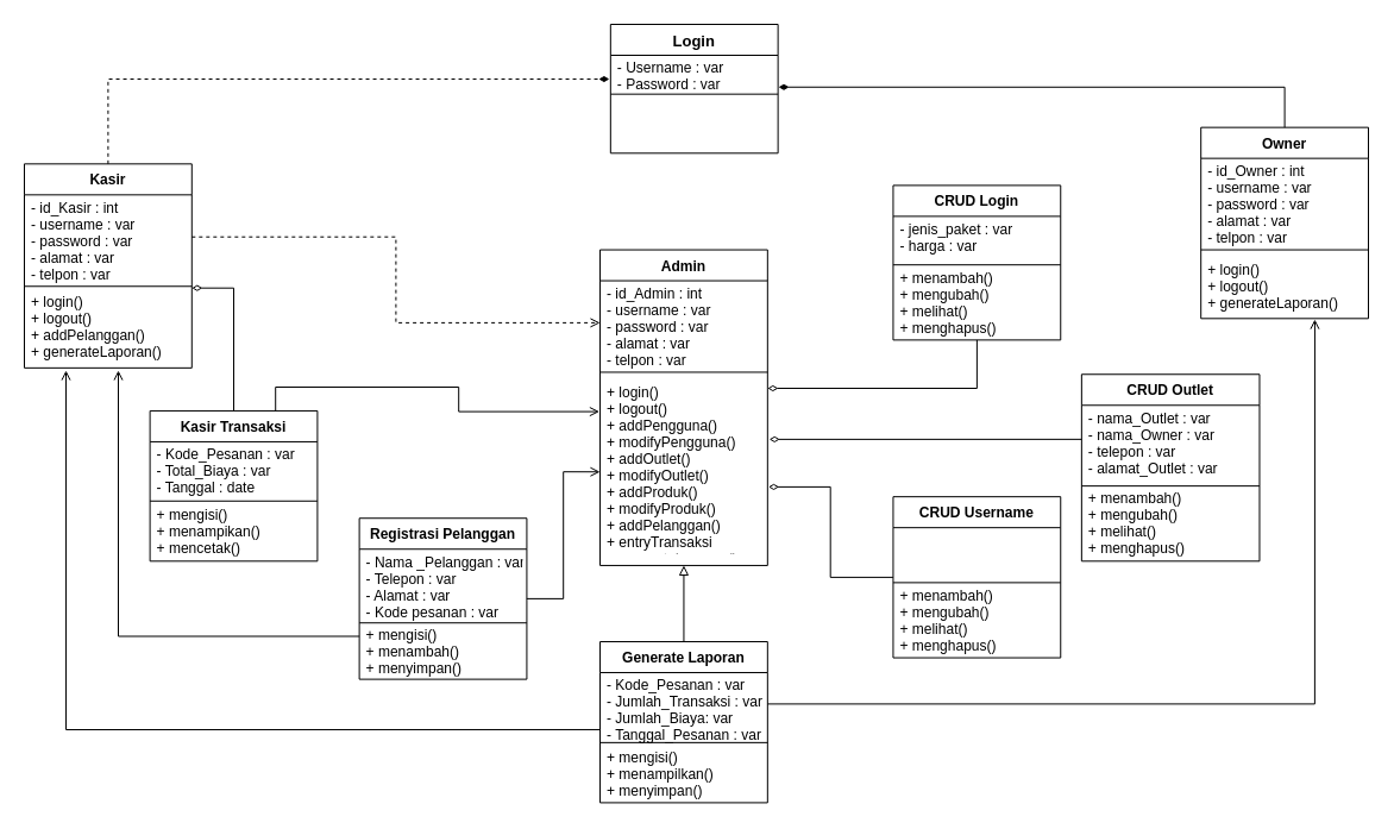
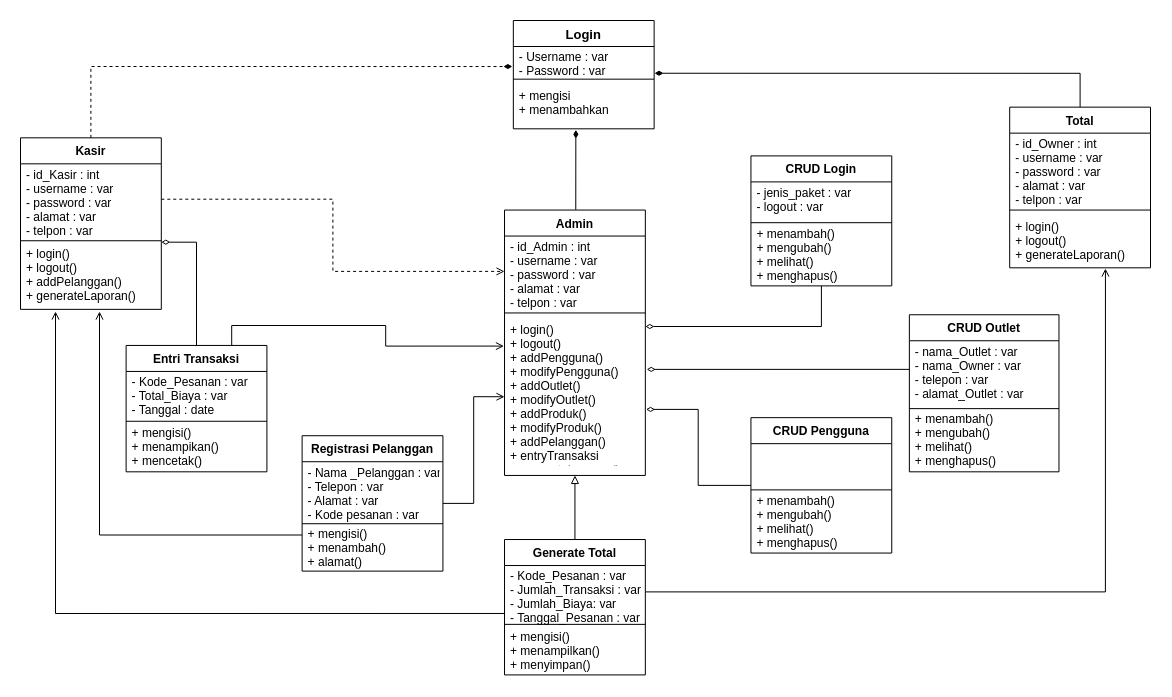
  <mxCell id="0" />
  <mxCell id="1" parent="0" />
- <mxCell id="2" value="Generate Laporan" style="swimlane;fontStyle=1;align=center;verticalAlign=top;childLayout=stackLayout;horizontal=1;startSize=26;horizontalStack=0;resizeParent=1;resizeParentMax=0;resizeLast=0;collapsible=1;marginBottom=0;container=0;" parent="1" vertex="1"><mxGeometry x="504.034" y="539.023" width="140.81" height="135.397" as="geometry"><mxRectangle x="-680" y="-290" width="130" height="26" as="alternateBounds" /></mxGeometry></mxCell>
+ <mxCell id="2" value="Generate Total" style="swimlane;fontStyle=1;align=center;verticalAlign=top;childLayout=stackLayout;horizontal=1;startSize=26;horizontalStack=0;resizeParent=1;resizeParentMax=0;resizeLast=0;collapsible=1;marginBottom=0;container=0;" parent="1" vertex="1"><mxGeometry x="504.034" y="539.023" width="140.81" height="135.397" as="geometry"><mxRectangle x="-680" y="-290" width="130" height="26" as="alternateBounds" /></mxGeometry></mxCell>
  <mxCell id="3" value="" style="edgeStyle=orthogonalEdgeStyle;rounded=0;orthogonalLoop=1;jettySize=auto;html=1;endArrow=block;endFill=0;entryX=0.5;entryY=1;entryDx=0;entryDy=0;" parent="1" source="2" target="8" edge="1"><mxGeometry x="-1149" y="-741" as="geometry"><Array as="points" /><mxPoint x="574" y="480" as="targetPoint" /></mxGeometry></mxCell>
  <mxCell id="4" value="- Kode_Pesanan : var &#10;- Jumlah_Transaksi : var&#10;- Jumlah_Biaya: var&#10;- Tanggal_Pesanan : var" style="text;strokeColor=none;fillColor=none;align=left;verticalAlign=top;spacingLeft=4;spacingRight=4;overflow=hidden;rotatable=0;points=[[0,0.5],[1,0.5]];portConstraint=eastwest;container=0;" parent="1" vertex="1"><mxGeometry x="504.034" y="562.492" width="140.81" height="57.769" as="geometry" /></mxCell>
  <mxCell id="5" value="" style="line;strokeWidth=1;fillColor=none;align=left;verticalAlign=middle;spacingTop=-1;spacingLeft=3;spacingRight=3;rotatable=0;labelPosition=right;points=[];portConstraint=eastwest;container=0;" parent="1" vertex="1"><mxGeometry x="504.034" y="620.261" width="140.81" height="7.221" as="geometry" /></mxCell>
  <mxCell id="6" value="+ mengisi()&#10;+ menampilkan()&#10;+ menyimpan()" style="text;align=left;verticalAlign=top;spacingLeft=4;spacingRight=4;overflow=hidden;rotatable=0;points=[[0,0.5],[1,0.5]];portConstraint=eastwest;container=0;" parent="1" vertex="1"><mxGeometry x="504.034" y="623.482" width="140.81" height="46.938" as="geometry" /></mxCell>
  <mxCell id="7" value="Login" style="swimlane;fontStyle=1;align=center;verticalAlign=top;childLayout=stackLayout;horizontal=1;startSize=26;horizontalStack=0;resizeParent=1;resizeParentMax=0;resizeLast=0;collapsible=1;marginBottom=0;fontSize=13;container=0;" parent="1" vertex="1"><mxGeometry x="512.835" y="20" width="140.81" height="108.318" as="geometry" /></mxCell>
  <mxCell id="8" value="Admin" style="swimlane;fontStyle=1;align=center;verticalAlign=top;childLayout=stackLayout;horizontal=1;startSize=26;horizontalStack=0;resizeParent=1;resizeParentMax=0;resizeLast=0;collapsible=1;marginBottom=0;container=0;" parent="1" vertex="1"><mxGeometry x="504.034" y="209.556" width="140.81" height="265.379" as="geometry" /></mxCell>
  <mxCell id="9" value="Registrasi Pelanggan" style="swimlane;fontStyle=1;align=center;verticalAlign=top;childLayout=stackLayout;horizontal=1;startSize=26;horizontalStack=0;resizeParent=1;resizeParentMax=0;resizeLast=0;collapsible=1;marginBottom=0;container=0;" parent="1" vertex="1"><mxGeometry x="301.62" y="435.218" width="140.81" height="135.397" as="geometry" /></mxCell>
- <mxCell id="10" value="CRUD Username" style="swimlane;fontStyle=1;align=center;verticalAlign=top;childLayout=stackLayout;horizontal=1;startSize=26;horizontalStack=0;resizeParent=1;resizeParentMax=0;resizeLast=0;collapsible=1;marginBottom=0;container=0;" parent="1" vertex="1"><mxGeometry x="750.452" y="417.165" width="140.81" height="135.397" as="geometry" /></mxCell>
- <mxCell id="11" value="Owner" style="swimlane;fontStyle=1;align=center;verticalAlign=top;childLayout=stackLayout;horizontal=1;startSize=26;horizontalStack=0;resizeParent=1;resizeParentMax=0;resizeLast=0;collapsible=1;marginBottom=0;container=0;" parent="1" vertex="1"><mxGeometry x="1009.19" y="106.654" width="140.81" height="160.671" as="geometry" /></mxCell>
+ <mxCell id="10" value="CRUD Pengguna" style="swimlane;fontStyle=1;align=center;verticalAlign=top;childLayout=stackLayout;horizontal=1;startSize=26;horizontalStack=0;resizeParent=1;resizeParentMax=0;resizeLast=0;collapsible=1;marginBottom=0;container=0;" parent="1" vertex="1"><mxGeometry x="750.452" y="417.165" width="140.81" height="135.397" as="geometry" /></mxCell>
+ <mxCell id="11" value="Total" style="swimlane;fontStyle=1;align=center;verticalAlign=top;childLayout=stackLayout;horizontal=1;startSize=26;horizontalStack=0;resizeParent=1;resizeParentMax=0;resizeLast=0;collapsible=1;marginBottom=0;container=0;" parent="1" vertex="1"><mxGeometry x="1009.19" y="106.654" width="140.81" height="160.671" as="geometry" /></mxCell>
  <mxCell id="12" value="Kasir" style="swimlane;fontStyle=1;align=center;verticalAlign=top;childLayout=stackLayout;horizontal=1;startSize=26;horizontalStack=0;resizeParent=1;resizeParentMax=0;resizeLast=0;collapsible=1;marginBottom=0;container=0;" parent="1" vertex="1"><mxGeometry x="20" y="137.344" width="140.81" height="171.503" as="geometry" /></mxCell>
  <mxCell id="13" style="edgeStyle=orthogonalEdgeStyle;rounded=0;orthogonalLoop=1;jettySize=auto;html=1;endArrow=diamondThin;endFill=0;startArrow=none;startFill=0;" parent="1" source="14" edge="1"><mxGeometry x="-1149" y="-741" as="geometry"><mxPoint x="644.844" y="325.998" as="targetPoint" /><Array as="points"><mxPoint x="820.857" y="325.998" /></Array></mxGeometry></mxCell>
  <mxCell id="14" value="CRUD Login" style="swimlane;fontStyle=1;align=center;verticalAlign=top;childLayout=stackLayout;horizontal=1;startSize=26;horizontalStack=0;resizeParent=1;resizeParentMax=0;resizeLast=0;collapsible=1;marginBottom=0;container=0;" parent="1" vertex="1"><mxGeometry x="750.452" y="155.397" width="140.81" height="129.981" as="geometry" /></mxCell>
  <mxCell id="15" value="CRUD Outlet" style="swimlane;fontStyle=1;align=center;verticalAlign=top;childLayout=stackLayout;horizontal=1;startSize=26;horizontalStack=0;resizeParent=1;resizeParentMax=0;resizeLast=0;collapsible=1;marginBottom=0;container=0;" parent="1" vertex="1"><mxGeometry x="908.863" y="314.263" width="149.611" height="157.061" as="geometry" /></mxCell>
- <mxCell id="16" value="Kasir Transaksi" style="swimlane;fontStyle=1;align=center;verticalAlign=top;childLayout=stackLayout;horizontal=1;startSize=26;horizontalStack=0;resizeParent=1;resizeParentMax=0;resizeLast=0;collapsible=1;marginBottom=0;container=0;" parent="1" vertex="1"><mxGeometry x="125.607" y="344.953" width="140.81" height="126.371" as="geometry" /></mxCell>
+ <mxCell id="16" value="Entri Transaksi" style="swimlane;fontStyle=1;align=center;verticalAlign=top;childLayout=stackLayout;horizontal=1;startSize=26;horizontalStack=0;resizeParent=1;resizeParentMax=0;resizeLast=0;collapsible=1;marginBottom=0;container=0;" parent="1" vertex="1"><mxGeometry x="125.607" y="344.953" width="140.81" height="126.371" as="geometry" /></mxCell>
  <mxCell id="17" style="edgeStyle=orthogonalEdgeStyle;rounded=0;orthogonalLoop=1;jettySize=auto;html=1;endArrow=diamondThin;endFill=0;entryX=1.01;entryY=0.367;entryDx=0;entryDy=0;entryPerimeter=0;exitX=0;exitY=0.466;exitDx=0;exitDy=0;exitPerimeter=0;" parent="1" source="49" target="27" edge="1"><mxGeometry x="-1149" y="-741" as="geometry"><mxPoint x="908.863" y="373.838" as="sourcePoint" /><mxPoint x="644.844" y="348.564" as="targetPoint" /><Array as="points" /></mxGeometry></mxCell>
  <mxCell id="18" style="edgeStyle=orthogonalEdgeStyle;rounded=0;orthogonalLoop=1;jettySize=auto;html=1;endArrow=open;endFill=0;" parent="1" source="9" edge="1"><mxGeometry x="-1149" y="-741" as="geometry"><Array as="points"><mxPoint x="99.206" y="534.51" /></Array><mxPoint x="99" y="311" as="targetPoint" /></mxGeometry></mxCell>
  <mxCell id="19" value="- Username : var&#10;- Password : var" style="text;strokeColor=none;fillColor=none;align=left;verticalAlign=top;spacingLeft=4;spacingRight=4;overflow=hidden;rotatable=0;points=[[0,0.5],[1,0.5]];portConstraint=eastwest;container=0;" parent="1" vertex="1"><mxGeometry x="512.835" y="43.469" width="140.81" height="31.593" as="geometry" /></mxCell>
  <mxCell id="20" style="edgeStyle=orthogonalEdgeStyle;rounded=0;orthogonalLoop=1;jettySize=auto;html=1;entryX=1.003;entryY=0.927;entryDx=0;entryDy=0;entryPerimeter=0;endArrow=diamondThin;endFill=1;" parent="1" source="11" target="19" edge="1"><mxGeometry x="-1149" y="-741" as="geometry" /></mxCell>
  <mxCell id="21" style="edgeStyle=orthogonalEdgeStyle;rounded=0;orthogonalLoop=1;jettySize=auto;html=1;entryX=-0.007;entryY=0.714;entryDx=0;entryDy=0;entryPerimeter=0;endArrow=diamondThin;endFill=1;dashed=1;" parent="1" source="12" target="19" edge="1"><mxGeometry x="-1149" y="-741" as="geometry" /></mxCell>
  <mxCell id="22" value="" style="line;strokeWidth=1;fillColor=none;align=left;verticalAlign=middle;spacingTop=-1;spacingLeft=3;spacingRight=3;rotatable=0;labelPosition=right;points=[];portConstraint=eastwest;container=0;" parent="1" vertex="1"><mxGeometry x="512.835" y="75.062" width="140.81" height="7.221" as="geometry" /></mxCell>
+ <mxCell id="23" value="+ mengisi&#10;+ menambahkan" style="text;strokeColor=none;fillColor=none;align=left;verticalAlign=top;spacingLeft=4;spacingRight=4;overflow=hidden;rotatable=0;points=[[0,0.5],[1,0.5]];portConstraint=eastwest;container=0;" parent="1" vertex="1"><mxGeometry x="512.835" y="82.283" width="140.81" height="46.035" as="geometry" /></mxCell>
+ <mxCell id="24" value="" style="edgeStyle=orthogonalEdgeStyle;rounded=0;orthogonalLoop=1;jettySize=auto;html=1;endArrow=diamondThin;endFill=1;entryX=0.444;entryY=1.023;entryDx=0;entryDy=0;entryPerimeter=0;exitX=0.506;exitY=-0.001;exitDx=0;exitDy=0;exitPerimeter=0;" parent="1" source="8" target="23" edge="1"><mxGeometry x="-1149" y="-741" as="geometry"><Array as="points"><mxPoint x="575.319" y="173.45" /><mxPoint x="575.319" y="173.45" /></Array></mxGeometry></mxCell>
  <mxCell id="25" value="- id_Admin : int&#10;- username : var&#10;- password : var&#10;- alamat : var&#10;- telpon : var" style="text;strokeColor=none;fillColor=none;align=left;verticalAlign=top;spacingLeft=4;spacingRight=4;overflow=hidden;rotatable=0;points=[[0,0.5],[1,0.5]];portConstraint=eastwest;container=0;" parent="1" vertex="1"><mxGeometry x="504.034" y="233.025" width="140.81" height="75.822" as="geometry" /></mxCell>
  <mxCell id="26" value="" style="line;strokeWidth=1;fillColor=none;align=left;verticalAlign=middle;spacingTop=-1;spacingLeft=3;spacingRight=3;rotatable=0;labelPosition=right;points=[];portConstraint=eastwest;container=0;" parent="1" vertex="1"><mxGeometry x="504.034" y="308.847" width="140.81" height="7.221" as="geometry" /></mxCell>
  <mxCell id="27" value="+ login()&#10;+ logout()&#10;+ addPengguna()&#10;+ modifyPengguna()&#10;+ addOutlet()&#10;+ modifyOutlet()&#10;+ addProduk()&#10;+ modifyProduk()&#10;+ addPelanggan()&#10;+ entryTransaksi&#10;+ generateLaporan()&#10;" style="text;strokeColor=none;fillColor=none;align=left;verticalAlign=top;spacingLeft=4;spacingRight=4;overflow=hidden;rotatable=0;points=[[0,0.5],[1,0.5]];portConstraint=eastwest;container=0;" parent="1" vertex="1"><mxGeometry x="504.03" y="316.07" width="140.81" height="143.93" as="geometry" /></mxCell>
  <mxCell id="28" style="edgeStyle=orthogonalEdgeStyle;rounded=0;jumpSize=14;orthogonalLoop=1;jettySize=auto;html=1;entryX=0;entryY=0.557;entryDx=0;entryDy=0;entryPerimeter=0;startArrow=none;startFill=0;endArrow=open;endFill=0;strokeWidth=1;" parent="1" source="9" target="27" edge="1"><mxGeometry x="-1149" y="-741" as="geometry" /></mxCell>
  <mxCell id="29" style="edgeStyle=orthogonalEdgeStyle;rounded=0;orthogonalLoop=1;jettySize=auto;html=1;endArrow=diamondThin;endFill=0;entryX=1.005;entryY=0.645;entryDx=0;entryDy=0;entryPerimeter=0;" parent="1" source="10" target="27" edge="1"><mxGeometry x="-1149" y="-741" as="geometry" /></mxCell>
  <mxCell id="30" style="edgeStyle=orthogonalEdgeStyle;rounded=0;orthogonalLoop=1;jettySize=auto;html=1;exitX=0.75;exitY=0;exitDx=0;exitDy=0;endArrow=open;endFill=0;entryX=-0.004;entryY=0.205;entryDx=0;entryDy=0;entryPerimeter=0;" parent="1" source="16" target="27" edge="1"><mxGeometry x="-1149" y="-741" as="geometry" /></mxCell>
  <mxCell id="31" value="- Nama _Pelanggan : var&#10;- Telepon : var &#10;- Alamat : var&#10;- Kode pesanan : var" style="text;strokeColor=none;fillColor=none;align=left;verticalAlign=top;spacingLeft=4;spacingRight=4;overflow=hidden;rotatable=0;points=[[0,0.5],[1,0.5]];portConstraint=eastwest;container=0;" parent="1" vertex="1"><mxGeometry x="301.62" y="458.69" width="140.81" height="71.31" as="geometry" /></mxCell>
  <mxCell id="32" value="" style="line;strokeWidth=1;fillColor=none;align=left;verticalAlign=middle;spacingTop=-1;spacingLeft=3;spacingRight=3;rotatable=0;labelPosition=right;points=[];portConstraint=eastwest;container=0;" parent="1" vertex="1"><mxGeometry x="301.62" y="516.46" width="140.81" height="13.54" as="geometry" /></mxCell>
- <mxCell id="33" value="+ mengisi()&#10;+ menambah()&#10;+ menyimpan()" style="text;strokeColor=none;fillColor=none;align=left;verticalAlign=top;spacingLeft=4;spacingRight=4;overflow=hidden;rotatable=0;points=[[0,0.5],[1,0.5]];portConstraint=eastwest;container=0;" parent="1" vertex="1"><mxGeometry x="301.62" y="519.678" width="140.81" height="46.938" as="geometry" /></mxCell>
+ <mxCell id="33" value="+ mengisi()&#10;+ menambah()&#10;+ alamat()" style="text;strokeColor=none;fillColor=none;align=left;verticalAlign=top;spacingLeft=4;spacingRight=4;overflow=hidden;rotatable=0;points=[[0,0.5],[1,0.5]];portConstraint=eastwest;container=0;" parent="1" vertex="1"><mxGeometry x="301.62" y="519.678" width="140.81" height="46.938" as="geometry" /></mxCell>
  <mxCell id="34" value="" style="line;strokeWidth=1;fillColor=none;align=left;verticalAlign=middle;spacingTop=-1;spacingLeft=3;spacingRight=3;rotatable=0;labelPosition=right;points=[];portConstraint=eastwest;container=0;" parent="1" vertex="1"><mxGeometry x="750.452" y="485.767" width="140.81" height="7.221" as="geometry" /></mxCell>
  <mxCell id="35" value="+ menambah()&#10;+ mengubah()&#10;+ melihat()&#10;+ menghapus()" style="text;strokeColor=none;fillColor=none;align=left;verticalAlign=top;spacingLeft=4;spacingRight=4;overflow=hidden;rotatable=0;points=[[0,0.5],[1,0.5]];portConstraint=eastwest;container=0;" parent="1" vertex="1"><mxGeometry x="750.452" y="486.988" width="140.81" height="59.575" as="geometry" /></mxCell>
  <mxCell id="36" value="- id_Owner : int&#10;- username : var&#10;- password : var&#10;- alamat : var&#10;- telpon : var" style="text;strokeColor=none;fillColor=none;align=left;verticalAlign=top;spacingLeft=4;spacingRight=4;overflow=hidden;rotatable=0;points=[[0,0.5],[1,0.5]];portConstraint=eastwest;container=0;" parent="1" vertex="1"><mxGeometry x="1009.19" y="130.123" width="140.81" height="75.822" as="geometry" /></mxCell>
  <mxCell id="37" value="" style="line;strokeWidth=1;fillColor=none;align=left;verticalAlign=middle;spacingTop=-1;spacingLeft=3;spacingRight=3;rotatable=0;labelPosition=right;points=[];portConstraint=eastwest;container=0;" parent="1" vertex="1"><mxGeometry x="1009.19" y="205.946" width="140.81" height="7.221" as="geometry" /></mxCell>
  <mxCell id="38" value="+ login()&#10;+ logout()&#10;+ generateLaporan()" style="text;strokeColor=none;fillColor=none;align=left;verticalAlign=top;spacingLeft=4;spacingRight=4;overflow=hidden;rotatable=0;points=[[0,0.5],[1,0.5]];portConstraint=eastwest;container=0;" parent="1" vertex="1"><mxGeometry x="1009.19" y="213.167" width="140.81" height="54.159" as="geometry" /></mxCell>
  <mxCell id="39" style="edgeStyle=orthogonalEdgeStyle;rounded=0;jumpSize=14;orthogonalLoop=1;jettySize=auto;html=1;entryX=0.68;entryY=1.013;entryDx=0;entryDy=0;entryPerimeter=0;startArrow=none;startFill=0;endArrow=open;endFill=0;strokeWidth=1;labelBorderColor=#000000;" parent="1" source="4" target="38" edge="1"><mxGeometry x="-1149" y="-741" as="geometry" /></mxCell>
  <mxCell id="40" value="- id_Kasir : int&#10;- username : var&#10;- password : var&#10;- alamat : var&#10;- telpon : var" style="text;strokeColor=none;fillColor=none;align=left;verticalAlign=top;spacingLeft=4;spacingRight=4;overflow=hidden;rotatable=0;points=[[0,0.5],[1,0.5]];portConstraint=eastwest;container=0;" parent="1" vertex="1"><mxGeometry x="20" y="160.813" width="140.81" height="75.822" as="geometry" /></mxCell>
  <mxCell id="41" style="edgeStyle=orthogonalEdgeStyle;rounded=0;orthogonalLoop=1;jettySize=auto;html=1;exitX=1;exitY=0.5;exitDx=0;exitDy=0;endArrow=open;endFill=0;dashed=1;" parent="1" source="40" target="25" edge="1"><mxGeometry x="-1149" y="-741" as="geometry" /></mxCell>
  <mxCell id="42" value="" style="line;strokeWidth=1;fillColor=none;align=left;verticalAlign=middle;spacingTop=-1;spacingLeft=3;spacingRight=3;rotatable=0;labelPosition=right;points=[];portConstraint=eastwest;container=0;" parent="1" vertex="1"><mxGeometry x="20" y="236.636" width="140.81" height="7.221" as="geometry" /></mxCell>
  <mxCell id="43" value="+ login()&#10;+ logout()&#10;+ addPelanggan()&#10;+ generateLaporan()" style="text;strokeColor=none;fillColor=none;align=left;verticalAlign=top;spacingLeft=4;spacingRight=4;overflow=hidden;rotatable=0;points=[[0,0.5],[1,0.5]];portConstraint=eastwest;container=0;" parent="1" vertex="1"><mxGeometry x="20" y="239.857" width="140.81" height="64.991" as="geometry" /></mxCell>
  <mxCell id="44" style="edgeStyle=orthogonalEdgeStyle;rounded=0;jumpSize=14;orthogonalLoop=1;jettySize=auto;html=1;startArrow=none;startFill=0;endArrow=open;endFill=0;strokeWidth=1;exitX=-0.001;exitY=0.874;exitDx=0;exitDy=0;exitPerimeter=0;" parent="1" source="4" edge="1"><mxGeometry x="-1149" y="-741" as="geometry"><mxPoint x="55" y="311" as="targetPoint" /><Array as="points"><mxPoint x="55" y="613" /></Array><mxPoint x="503" y="613" as="sourcePoint" /></mxGeometry></mxCell>
  <mxCell id="45" style="edgeStyle=orthogonalEdgeStyle;rounded=0;orthogonalLoop=1;jettySize=auto;html=1;entryX=1;entryY=0.028;entryDx=0;entryDy=0;entryPerimeter=0;endArrow=diamondThin;endFill=0;" parent="1" source="16" target="43" edge="1"><mxGeometry x="-1149" y="-741" as="geometry" /></mxCell>
- <mxCell id="46" value="- jenis_paket : var&#10;- harga : var" style="text;strokeColor=none;fillColor=none;align=left;verticalAlign=top;spacingLeft=4;spacingRight=4;overflow=hidden;rotatable=0;points=[[0,0.5],[1,0.5]];portConstraint=eastwest;container=0;" parent="1" vertex="1"><mxGeometry x="750.452" y="178.866" width="140.81" height="39.717" as="geometry" /></mxCell>
+ <mxCell id="46" value="- jenis_paket : var&#10;- logout : var" style="text;strokeColor=none;fillColor=none;align=left;verticalAlign=top;spacingLeft=4;spacingRight=4;overflow=hidden;rotatable=0;points=[[0,0.5],[1,0.5]];portConstraint=eastwest;container=0;" parent="1" vertex="1"><mxGeometry x="750.452" y="178.866" width="140.81" height="39.717" as="geometry" /></mxCell>
  <mxCell id="47" value="" style="line;strokeWidth=1;fillColor=none;align=left;verticalAlign=middle;spacingTop=-1;spacingLeft=3;spacingRight=3;rotatable=0;labelPosition=right;points=[];portConstraint=eastwest;container=0;" parent="1" vertex="1"><mxGeometry x="750.452" y="218.583" width="140.81" height="7.221" as="geometry" /></mxCell>
  <mxCell id="48" value="+ menambah()&#10;+ mengubah()&#10;+ melihat()&#10;+ menghapus()" style="text;strokeColor=none;fillColor=none;align=left;verticalAlign=top;spacingLeft=4;spacingRight=4;overflow=hidden;rotatable=0;points=[[0,0.5],[1,0.5]];portConstraint=eastwest;container=0;" parent="1" vertex="1"><mxGeometry x="750.45" y="219.8" width="140.81" height="64.2" as="geometry" /></mxCell>
  <mxCell id="49" value="- nama_Outlet : var&#10;- nama_Owner : var&#10;- telepon : var&#10;- alamat_Outlet : var" style="text;strokeColor=none;fillColor=none;align=left;verticalAlign=top;spacingLeft=4;spacingRight=4;overflow=hidden;rotatable=0;points=[[0,0.5],[1,0.5]];portConstraint=eastwest;container=0;" parent="1" vertex="1"><mxGeometry x="908.863" y="337.732" width="149.611" height="66.796" as="geometry" /></mxCell>
  <mxCell id="50" value="" style="line;strokeWidth=1;fillColor=none;align=left;verticalAlign=middle;spacingTop=-1;spacingLeft=3;spacingRight=3;rotatable=0;labelPosition=right;points=[];portConstraint=eastwest;container=0;" parent="1" vertex="1"><mxGeometry x="908.863" y="404.528" width="149.611" height="7.221" as="geometry" /></mxCell>
  <mxCell id="51" value="+ menambah()&#10;+ mengubah()&#10;+ melihat()&#10;+ menghapus()" style="text;strokeColor=none;fillColor=none;align=left;verticalAlign=top;spacingLeft=4;spacingRight=4;overflow=hidden;rotatable=0;points=[[0,0.5],[1,0.5]];portConstraint=eastwest;container=0;" parent="1" vertex="1"><mxGeometry x="908.86" y="404.75" width="149.61" height="58.25" as="geometry" /></mxCell>
  <mxCell id="52" value="- Kode_Pesanan : var&#10;- Total_Biaya : var&#10;- Tanggal : date" style="text;strokeColor=none;fillColor=none;align=left;verticalAlign=top;spacingLeft=4;spacingRight=4;overflow=hidden;rotatable=0;points=[[0,0.5],[1,0.5]];portConstraint=eastwest;container=0;" parent="1" vertex="1"><mxGeometry x="125.607" y="368.422" width="140.81" height="48.743" as="geometry" /></mxCell>
  <mxCell id="53" value="" style="line;strokeWidth=1;fillColor=none;align=left;verticalAlign=middle;spacingTop=-1;spacingLeft=3;spacingRight=3;rotatable=0;labelPosition=right;points=[];portConstraint=eastwest;container=0;" parent="1" vertex="1"><mxGeometry x="125.607" y="417.165" width="140.81" height="7.221" as="geometry" /></mxCell>
  <mxCell id="54" value="+ mengisi()&#10;+ menampikan()&#10;+ mencetak()" style="text;align=left;verticalAlign=top;spacingLeft=4;spacingRight=4;overflow=hidden;rotatable=0;points=[[0,0.5],[1,0.5]];portConstraint=eastwest;container=0;" parent="1" vertex="1"><mxGeometry x="125.607" y="419.386" width="140.81" height="46.938" as="geometry" /></mxCell>
